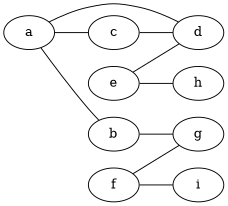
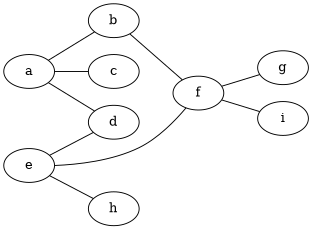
  graph {
    rankdir=LR
    n1 [label=a]
    n2 [label=b]
    n3 [label=c]
    n4 [label=d]
    n5 [label=f]
    n6 [label=e]
    n7 [label=h]
    n8 [label=g]
    n9 [label=i]
    n1 -- n2
    n1 -- n3
    n1 -- n4
-   n2 -- n8
-   n3 -- n4
+   n2 -- n5
    n5 -- n8
    n5 -- n9
    n6 -- n4
+   n6 -- n5
    n6 -- n7
  }
